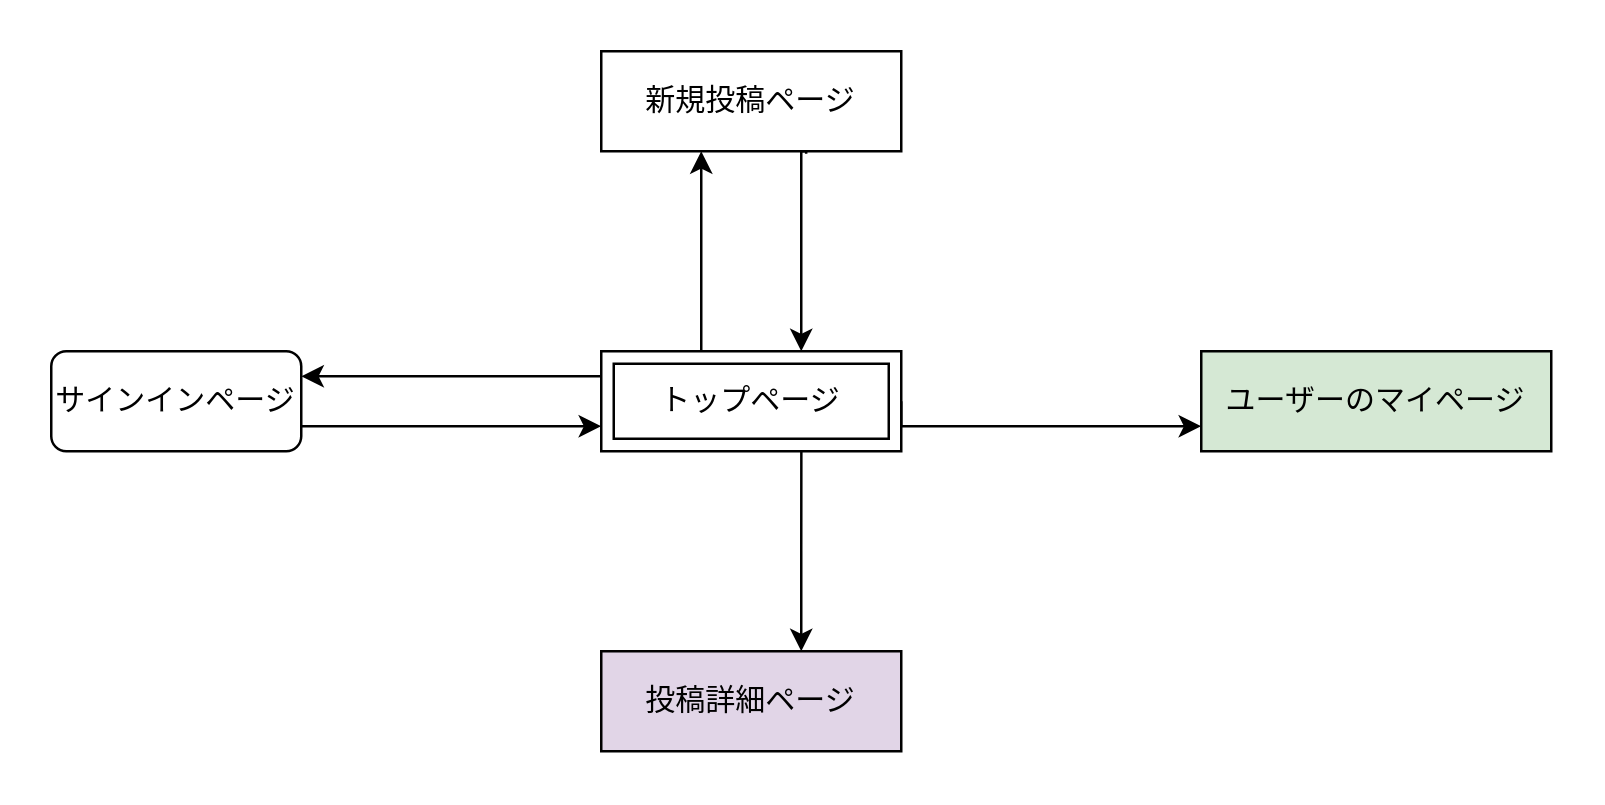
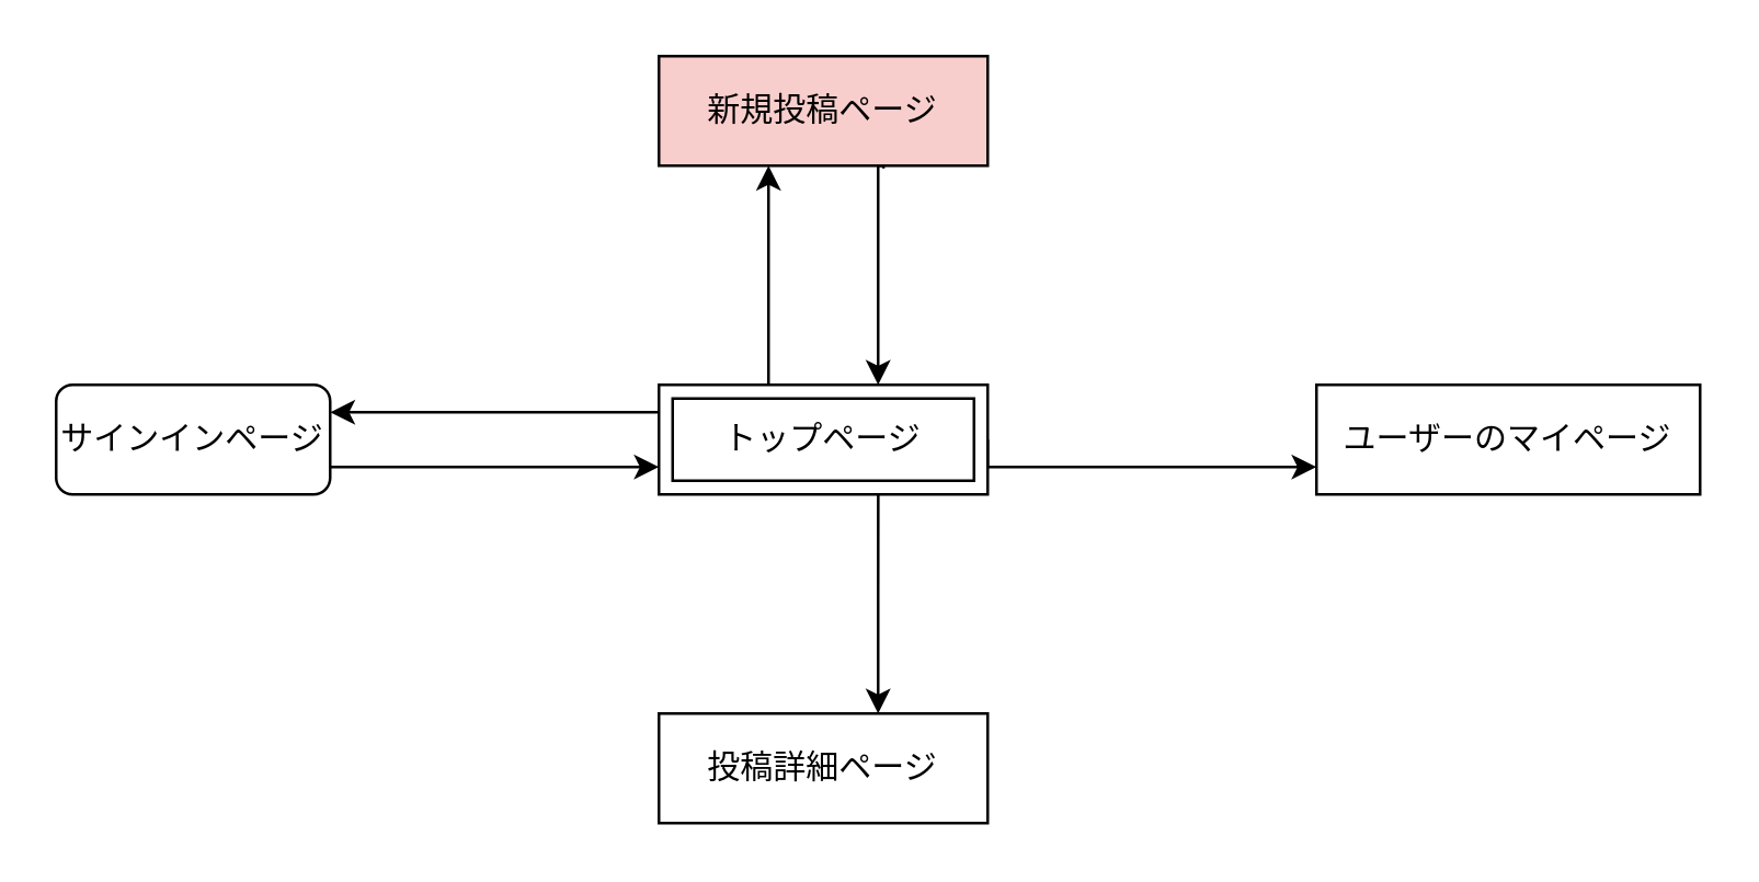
  <mxCell id="0" />
  <mxCell id="1" parent="0" />
  <mxCell id="2" style="edgeStyle=orthogonalEdgeStyle;rounded=0;orthogonalLoop=1;jettySize=auto;html=1;exitX=1;exitY=0.75;exitDx=0;exitDy=0;entryX=0;entryY=0.75;entryDx=0;entryDy=0;" edge="1" parent="1" source="3" target="12"><mxGeometry relative="1" as="geometry"><Array as="points" /></mxGeometry></mxCell>
  <mxCell id="3" value="サインインページ" style="whiteSpace=wrap;html=1;align=center;rounded=1;" vertex="1" parent="1"><mxGeometry x="20" y="140" width="100" height="40" as="geometry" /></mxCell>
  <mxCell id="4" style="edgeStyle=orthogonalEdgeStyle;rounded=0;orthogonalLoop=1;jettySize=auto;html=1;exitX=0.683;exitY=1.025;exitDx=0;exitDy=0;exitPerimeter=0;" edge="1" parent="1" source="5"><mxGeometry relative="1" as="geometry"><mxPoint x="320" y="140" as="targetPoint" /><Array as="points"><mxPoint x="322" y="60" /><mxPoint x="320" y="60" /></Array></mxGeometry></mxCell>
- <mxCell id="5" value="新規投稿ページ" style="whiteSpace=wrap;html=1;align=center;" vertex="1" parent="1"><mxGeometry x="240" y="20" width="120" height="40" as="geometry" /></mxCell>
- <mxCell id="6" value="ユーザーのマイページ" style="whiteSpace=wrap;html=1;align=center;fillColor=#d5e8d4;" vertex="1" parent="1"><mxGeometry x="480" y="140" width="140" height="40" as="geometry" /></mxCell>
- <mxCell id="7" value="投稿詳細ページ" style="whiteSpace=wrap;html=1;align=center;fillColor=#e1d5e7;" vertex="1" parent="1"><mxGeometry x="240" y="260" width="120" height="40" as="geometry" /></mxCell>
+ <mxCell id="5" value="新規投稿ページ" style="whiteSpace=wrap;html=1;align=center;fillColor=#f8cecc;" vertex="1" parent="1"><mxGeometry x="240" y="20" width="120" height="40" as="geometry" /></mxCell>
+ <mxCell id="6" value="ユーザーのマイページ" style="whiteSpace=wrap;html=1;align=center;" vertex="1" parent="1"><mxGeometry x="480" y="140" width="140" height="40" as="geometry" /></mxCell>
+ <mxCell id="7" value="投稿詳細ページ" style="whiteSpace=wrap;html=1;align=center;" vertex="1" parent="1"><mxGeometry x="240" y="260" width="120" height="40" as="geometry" /></mxCell>
  <mxCell id="8" style="edgeStyle=orthogonalEdgeStyle;rounded=0;orthogonalLoop=1;jettySize=auto;html=1;exitX=1;exitY=0.5;exitDx=0;exitDy=0;" edge="1" parent="1" source="12"><mxGeometry relative="1" as="geometry"><mxPoint x="480" y="170" as="targetPoint" /><Array as="points"><mxPoint x="344" y="170" /><mxPoint x="480" y="170" /></Array></mxGeometry></mxCell>
  <mxCell id="9" style="edgeStyle=orthogonalEdgeStyle;rounded=0;orthogonalLoop=1;jettySize=auto;html=1;exitX=0;exitY=0.25;exitDx=0;exitDy=0;entryX=1;entryY=0.25;entryDx=0;entryDy=0;" edge="1" parent="1" source="12" target="3"><mxGeometry relative="1" as="geometry"><mxPoint x="130" y="150" as="targetPoint" /><Array as="points" /></mxGeometry></mxCell>
  <mxCell id="10" style="edgeStyle=orthogonalEdgeStyle;rounded=0;orthogonalLoop=1;jettySize=auto;html=1;exitX=0.667;exitY=0.975;exitDx=0;exitDy=0;exitPerimeter=0;" edge="1" parent="1" source="12"><mxGeometry relative="1" as="geometry"><mxPoint x="320" y="260" as="targetPoint" /><Array as="points" /></mxGeometry></mxCell>
  <mxCell id="11" style="edgeStyle=orthogonalEdgeStyle;rounded=0;orthogonalLoop=1;jettySize=auto;html=1;" edge="1" parent="1"><mxGeometry relative="1" as="geometry"><mxPoint x="280" y="140" as="sourcePoint" /><mxPoint x="280" y="60" as="targetPoint" /><Array as="points"><mxPoint x="280" y="140" /><mxPoint x="280" y="60" /></Array></mxGeometry></mxCell>
  <mxCell id="12" value="トップページ" style="shape=ext;margin=3;double=1;whiteSpace=wrap;html=1;align=center;" vertex="1" parent="1"><mxGeometry x="240" y="140" width="120" height="40" as="geometry" /></mxCell>
